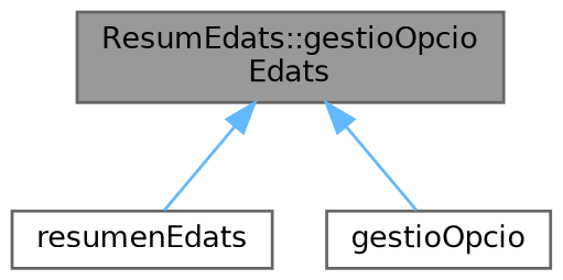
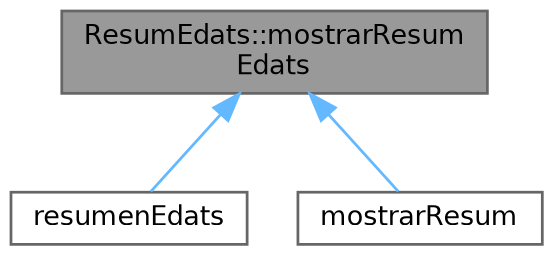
  digraph {
    rankdir=TB
    node [color=grey40 fillcolor=white fontname=Helvetica fontsize=10 shape=box style=filled]
    edge [color=steelblue1 dir=back fontname=Helvetica fontsize=10 labelfontname=Helvetica labelfontsize=10 style=solid]
-   n1 [color=gray40 fillcolor=grey60 fontcolor=black height=0.2 label="ResumEdats::gestioOpcio\lEdats" width=0.4]
+   n1 [color=gray40 fillcolor=grey60 fontcolor=black height=0.2 label="ResumEdats::mostrarResum\lEdats" width=0.4]
    n2 [height=0.2 label=resumenEdats width=0.4]
-   n3 [height=0.2 label=gestioOpcio width=0.4]
+   n3 [height=0.2 label=mostrarResum width=0.4]
    n1 -> n2
    n1 -> n3
  }
